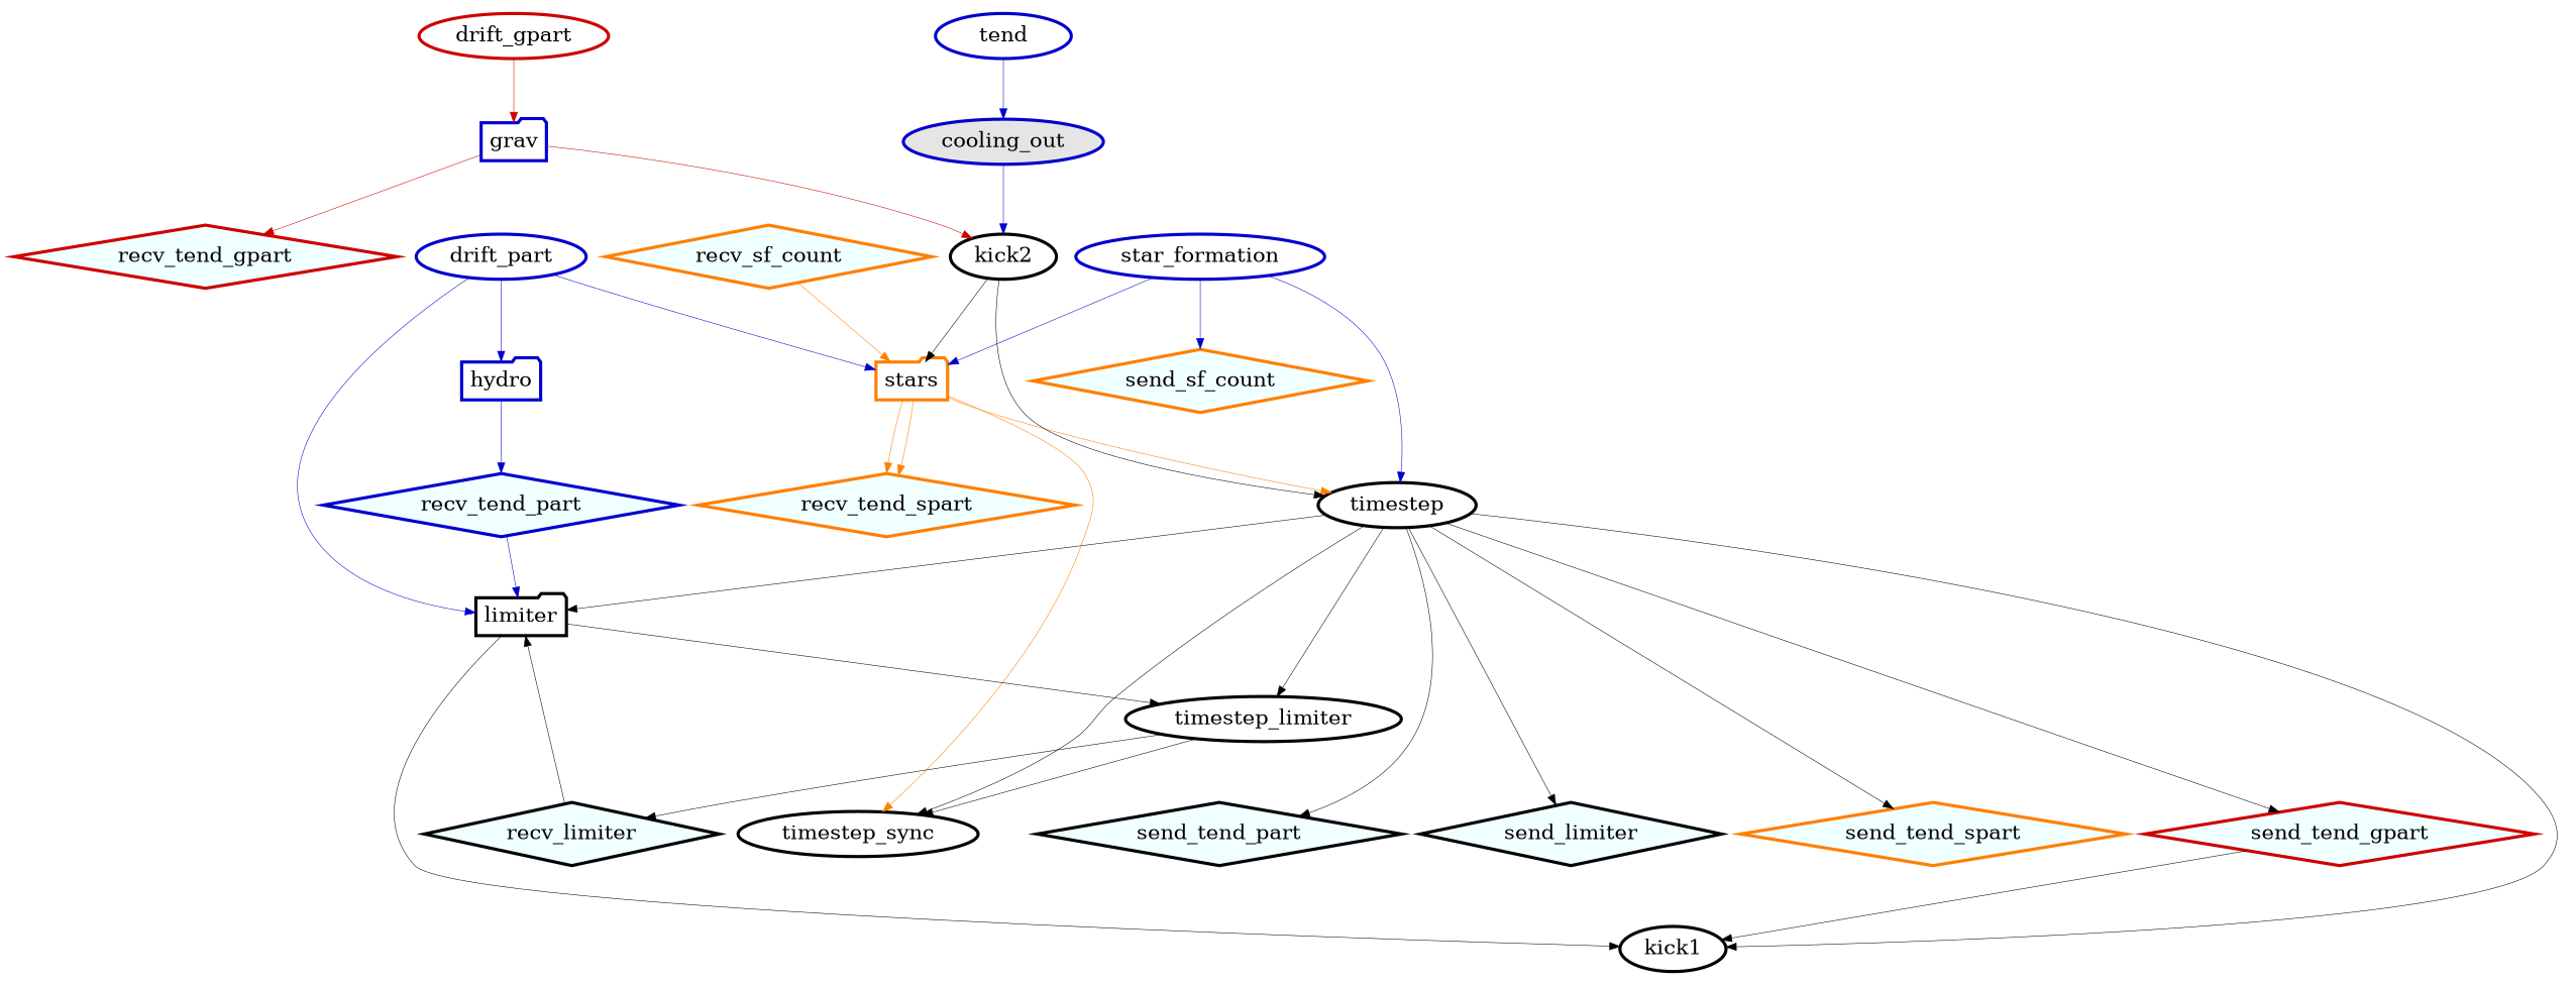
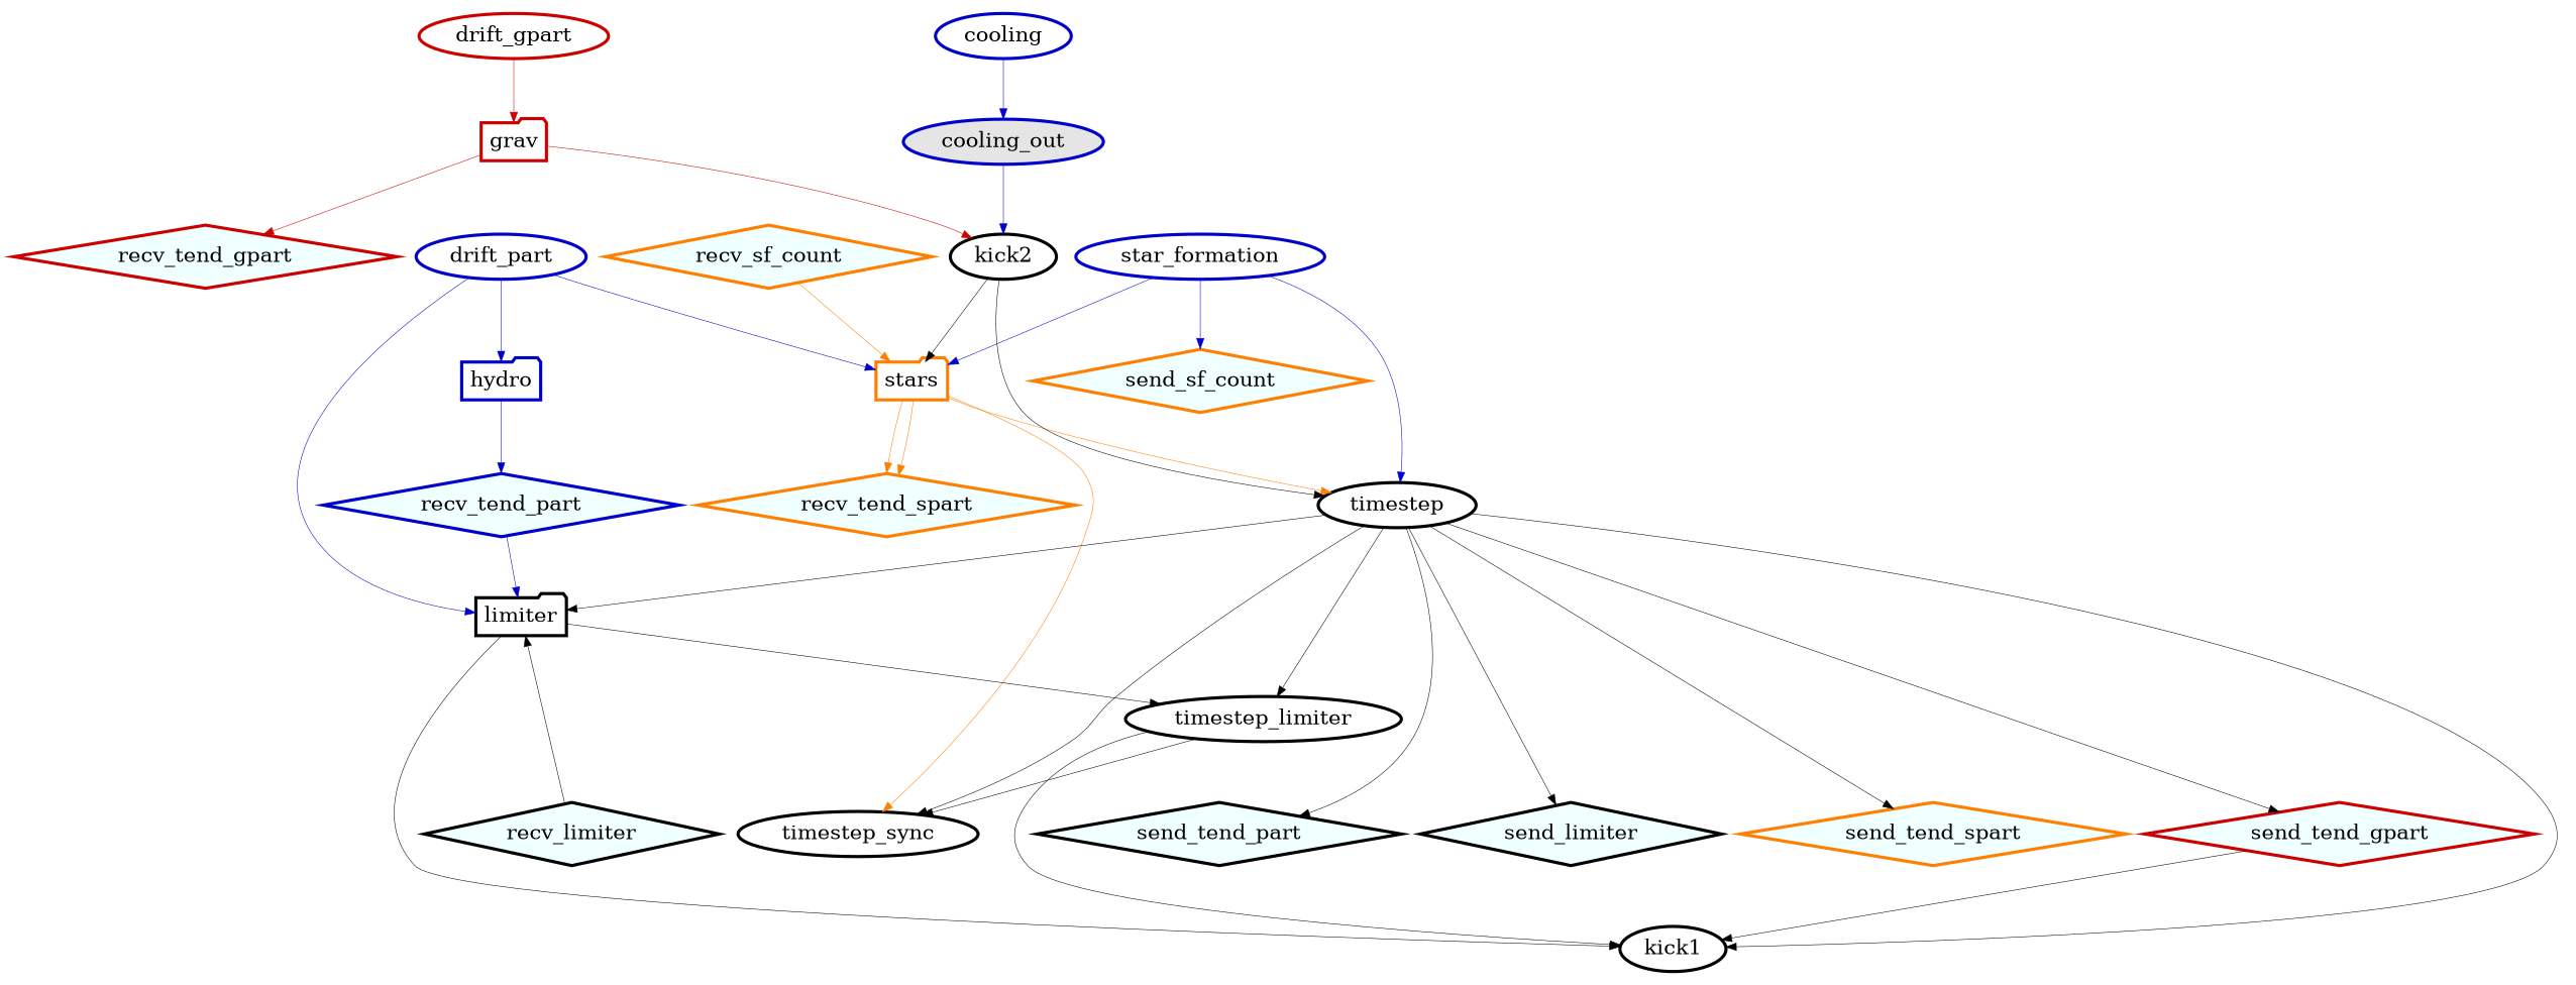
  digraph {
    compound=true
    ranksep=0.8
    node [color=black fontsize=20 nodesep=0.1 penwidth=3.]
    edge [color=black fontcolor=black fontsize=0 penwidth=0.5]
    hydro [color=blue3 shape=folder]
    recv_tend_part [color=blue3 fillcolor=azure shape=diamond style=filled]
    stars [color=darkorange1 shape=folder]
    timestep
    timestep_sync
    recv_tend_spart [color=darkorange1 fillcolor=azure shape=diamond style=filled]
    limiter [shape=folder]
    timestep_limiter
    kick1
    send_tend_part [fillcolor=azure rank=min shape=diamond style=filled]
    send_limiter [fillcolor=azure rank=min shape=diamond style=filled]
    send_tend_spart [color=darkorange1 fillcolor=azure rank=min shape=diamond style=filled]
    send_tend_gpart [color=red3 fillcolor=azure rank=min shape=diamond style=filled]
-   grav [color=blue3 shape=folder]
+   grav [color=red3 shape=folder]
    kick2
    recv_tend_gpart [color=red3 fillcolor=azure shape=diamond style=filled]
    drift_part [color=blue3]
    drift_gpart [color=red3]
    star_formation [color=blue3]
    send_sf_count [color=darkorange1 fillcolor=azure shape=diamond style=filled]
    recv_limiter [fillcolor=azure shape=diamond style=filled]
    recv_sf_count [color=darkorange1 fillcolor=azure shape=diamond style=filled]
    cooling_out [color=blue3 fillcolor=grey90 style=filled]
-   cooling [color=blue3 label=tend]
+   cooling [color=blue3]
    hydro -> recv_tend_part [color=blue3 fontcolor=blue3]
    recv_tend_part -> limiter [color=blue3 fontcolor=blue3]
    stars -> timestep [color=darkorange1 fontcolor=darkorange1]
    stars -> timestep_sync [color=darkorange1 fontcolor=darkorange1]
    stars -> recv_tend_spart [color=darkorange1 fontcolor=darkorange1]
    stars -> recv_tend_spart [color=darkorange1 fontcolor=darkorange1]
    timestep -> timestep_sync
    timestep -> limiter
    timestep -> timestep_limiter
    timestep -> kick1
    timestep -> send_tend_part
    timestep -> send_limiter
    timestep -> send_tend_spart
    timestep -> send_tend_gpart
    limiter -> timestep_limiter
    limiter -> kick1
    timestep_limiter -> timestep_sync
-   timestep_limiter -> recv_limiter
+   timestep_limiter -> kick1
    timestep_limiter -> send_tend_part [style=invis color="" fontcolor=""]
    timestep_limiter -> send_limiter [style=invis color="" fontcolor=""]
    timestep_limiter -> send_tend_spart [style=invis color="" fontcolor=""]
    timestep_limiter -> send_tend_gpart [style=invis color="" fontcolor=""]
    send_tend_gpart -> kick1
    grav -> kick2 [color=red3 fontcolor=red3]
    grav -> recv_tend_gpart [color=red3 fontcolor=red3]
    kick2 -> stars
    kick2 -> timestep
    drift_part -> hydro [color=blue3 fontcolor=blue3]
    drift_part -> stars [color=blue3 fontcolor=blue3]
    drift_part -> limiter [color=blue3 fontcolor=blue3]
    drift_gpart -> grav [color=red3 fontcolor=red3]
    star_formation -> stars [color=blue3 fontcolor=blue3]
    star_formation -> timestep [color=blue3 fontcolor=blue3]
    star_formation -> send_sf_count [color=blue3 fontcolor=blue3]
    recv_limiter -> limiter
    recv_sf_count -> stars [color=darkorange1 fontcolor=darkorange1]
    cooling_out -> kick2 [color=blue3 fontcolor=blue3]
    cooling -> cooling_out [color=blue3 fontcolor=blue3]
  }
